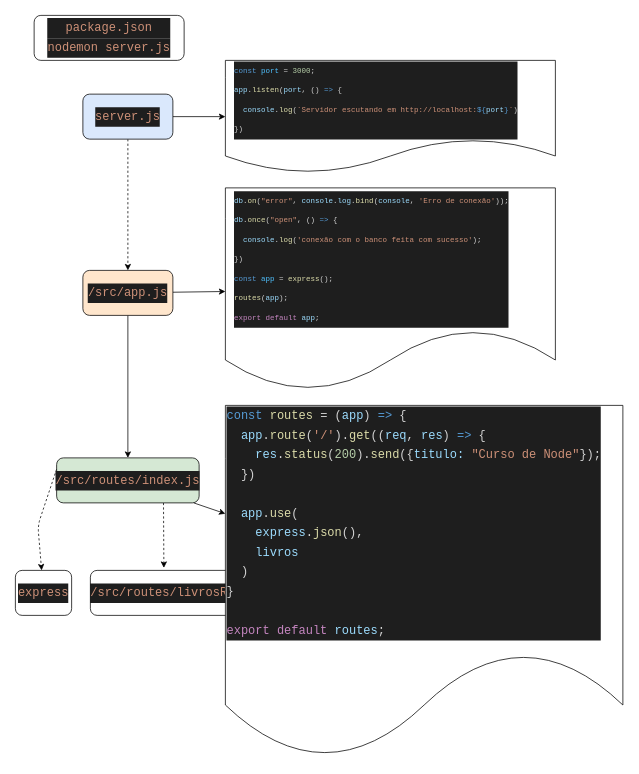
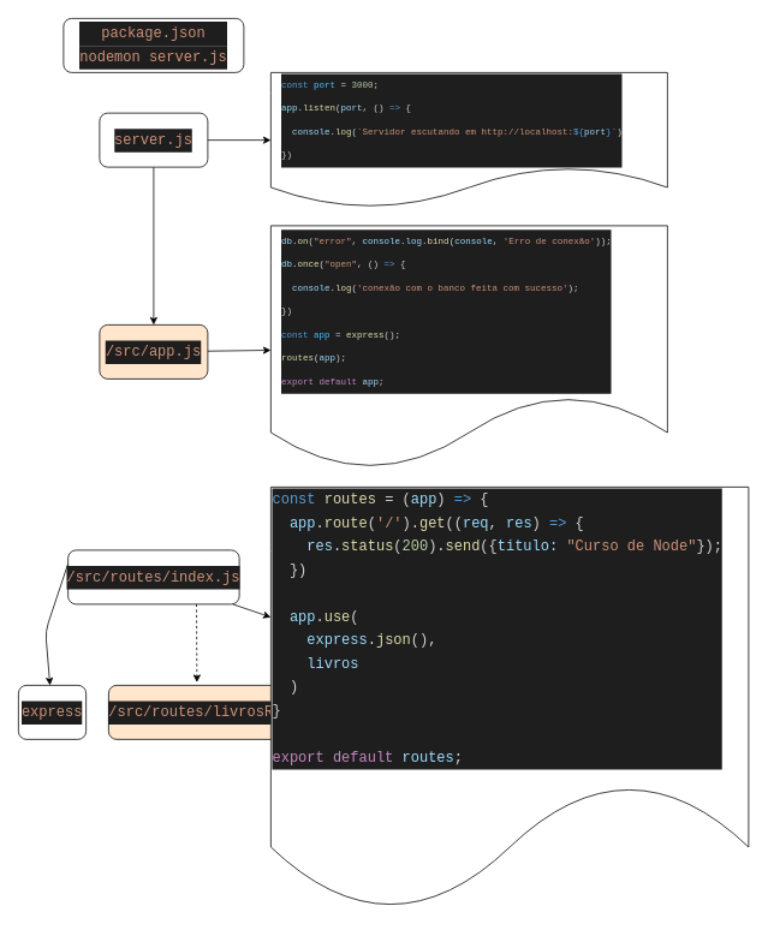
  <mxCell id="0" />
  <mxCell id="1" parent="0" />
- <mxCell id="2" value="" style="edgeStyle=none;html=1;dashed=1;" edge="1" parent="1" source="4" target="7"><mxGeometry relative="1" as="geometry" /></mxCell>
+ <mxCell id="2" value="" style="edgeStyle=none;html=1;" edge="1" parent="1" source="4" target="7"><mxGeometry relative="1" as="geometry" /></mxCell>
  <mxCell id="3" value="" style="edgeStyle=none;html=1;" edge="1" parent="1" source="4" target="9"><mxGeometry relative="1" as="geometry" /></mxCell>
- <mxCell id="4" value="&lt;div style=&quot;color: rgb(212, 212, 212); background-color: rgb(30, 30, 30); font-family: &amp;quot;JetBrains Mono&amp;quot;, Consolas, &amp;quot;Courier New&amp;quot;, monospace; font-size: 16px; line-height: 26px;&quot;&gt;&lt;span style=&quot;color: #ce9178;&quot;&gt;server.js&lt;/span&gt;&lt;/div&gt;" style="rounded=1;whiteSpace=wrap;html=1;fillColor=#dae8fc;" vertex="1" parent="1"><mxGeometry x="110" y="125" width="120" height="60" as="geometry" /></mxCell>
- <mxCell id="5" value="" style="edgeStyle=none;html=1;fontSize=10;" edge="1" parent="1" source="7" target="13"><mxGeometry relative="1" as="geometry" /></mxCell>
+ <mxCell id="4" value="&lt;div style=&quot;color: rgb(212, 212, 212); background-color: rgb(30, 30, 30); font-family: &amp;quot;JetBrains Mono&amp;quot;, Consolas, &amp;quot;Courier New&amp;quot;, monospace; font-size: 16px; line-height: 26px;&quot;&gt;&lt;span style=&quot;color: #ce9178;&quot;&gt;server.js&lt;/span&gt;&lt;/div&gt;" style="rounded=1;whiteSpace=wrap;html=1;" vertex="1" parent="1"><mxGeometry x="110" y="125" width="120" height="60" as="geometry" /></mxCell>
  <mxCell id="6" value="" style="edgeStyle=none;html=1;fontSize=10;" edge="1" parent="1" source="7" target="14"><mxGeometry relative="1" as="geometry" /></mxCell>
  <mxCell id="7" value="&lt;div style=&quot;color: rgb(212, 212, 212); background-color: rgb(30, 30, 30); font-family: &amp;quot;JetBrains Mono&amp;quot;, Consolas, &amp;quot;Courier New&amp;quot;, monospace; font-size: 16px; line-height: 26px;&quot;&gt;&lt;span style=&quot;color: #ce9178;&quot;&gt;/src/app.js&lt;/span&gt;&lt;/div&gt;" style="whiteSpace=wrap;html=1;rounded=1;fillColor=#ffe6cc;" vertex="1" parent="1"><mxGeometry x="110" y="360" width="120" height="60" as="geometry" /></mxCell>
- <mxCell id="8" value="&lt;div style=&quot;background-color: rgb(30, 30, 30); line-height: 26px;&quot;&gt;&lt;font face=&quot;JetBrains Mono, Consolas, Courier New, monospace&quot; color=&quot;#ce9178&quot;&gt;&lt;span style=&quot;font-size: 16px;&quot;&gt;package.json&lt;/span&gt;&lt;/font&gt;&lt;br&gt;&lt;/div&gt;&lt;div style=&quot;background-color: rgb(30, 30, 30); line-height: 26px;&quot;&gt;&lt;div style=&quot;color: rgb(212, 212, 212); font-family: &amp;quot;JetBrains Mono&amp;quot;, Consolas, &amp;quot;Courier New&amp;quot;, monospace; font-size: 16px; line-height: 26px;&quot;&gt;&lt;span style=&quot;color: #ce9178;&quot;&gt;nodemon server.js&lt;/span&gt;&lt;/div&gt;&lt;/div&gt;" style="rounded=1;whiteSpace=wrap;html=1;" vertex="1" parent="1"><mxGeometry x="45" y="20" width="200" height="60" as="geometry" /></mxCell>
+ <mxCell id="8" value="&lt;div style=&quot;background-color: rgb(30, 30, 30); line-height: 26px;&quot;&gt;&lt;font face=&quot;JetBrains Mono, Consolas, Courier New, monospace&quot; color=&quot;#ce9178&quot;&gt;&lt;span style=&quot;font-size: 16px;&quot;&gt;package.json&lt;/span&gt;&lt;/font&gt;&lt;br&gt;&lt;/div&gt;&lt;div style=&quot;background-color: rgb(30, 30, 30); line-height: 26px;&quot;&gt;&lt;div style=&quot;color: rgb(212, 212, 212); font-family: &amp;quot;JetBrains Mono&amp;quot;, Consolas, &amp;quot;Courier New&amp;quot;, monospace; font-size: 16px; line-height: 26px;&quot;&gt;&lt;span style=&quot;color: #ce9178;&quot;&gt;nodemon server.js&lt;/span&gt;&lt;/div&gt;&lt;/div&gt;" style="rounded=1;whiteSpace=wrap;html=1;" vertex="1" parent="1"><mxGeometry x="70" y="20" width="200" height="60" as="geometry" /></mxCell>
  <mxCell id="9" value="&lt;div style=&quot;color: rgb(212, 212, 212); background-color: rgb(30, 30, 30); font-family: &amp;quot;JetBrains Mono&amp;quot;, Consolas, &amp;quot;Courier New&amp;quot;, monospace; font-size: 10px; line-height: 26px;&quot;&gt;&lt;div style=&quot;font-size: 10px;&quot;&gt;&lt;span style=&quot;color: rgb(86, 156, 214); font-size: 10px;&quot;&gt;const&lt;/span&gt; &lt;span style=&quot;color: rgb(79, 193, 255); font-size: 10px;&quot;&gt;port&lt;/span&gt; = &lt;span style=&quot;color: rgb(181, 206, 168); font-size: 10px;&quot;&gt;3000&lt;/span&gt;;&lt;/div&gt;&lt;div style=&quot;font-size: 10px;&quot;&gt;&lt;span style=&quot;color: rgb(156, 220, 254); font-size: 10px;&quot;&gt;app&lt;/span&gt;.&lt;span style=&quot;color: rgb(220, 220, 170); font-size: 10px;&quot;&gt;listen&lt;/span&gt;(&lt;span style=&quot;color: rgb(156, 220, 254); font-size: 10px;&quot;&gt;port&lt;/span&gt;, () &lt;span style=&quot;color: rgb(86, 156, 214); font-size: 10px;&quot;&gt;=&amp;gt;&lt;/span&gt; {&lt;/div&gt;&lt;div style=&quot;font-size: 10px;&quot;&gt;&amp;nbsp; &lt;span style=&quot;color: rgb(156, 220, 254); font-size: 10px;&quot;&gt;console&lt;/span&gt;.&lt;span style=&quot;color: rgb(220, 220, 170); font-size: 10px;&quot;&gt;log&lt;/span&gt;(&lt;span style=&quot;color: rgb(206, 145, 120); font-size: 10px;&quot;&gt;`Servidor escutando em http://localhost:&lt;/span&gt;&lt;span style=&quot;color: rgb(86, 156, 214); font-size: 10px;&quot;&gt;${&lt;/span&gt;&lt;span style=&quot;color: rgb(156, 220, 254); font-size: 10px;&quot;&gt;port&lt;/span&gt;&lt;span style=&quot;color: rgb(86, 156, 214); font-size: 10px;&quot;&gt;}&lt;/span&gt;&lt;span style=&quot;color: rgb(206, 145, 120); font-size: 10px;&quot;&gt;`&lt;/span&gt;)&lt;/div&gt;&lt;div style=&quot;font-size: 10px;&quot;&gt;})&lt;/div&gt;&lt;/div&gt;" style="shape=document;whiteSpace=wrap;html=1;boundedLbl=1;rounded=1;align=left;fontSize=10;spacingLeft=10;" vertex="1" parent="1"><mxGeometry x="300" y="80" width="440" height="150" as="geometry" /></mxCell>
- <mxCell id="10" value="" style="edgeStyle=none;html=1;fontSize=10;exitX=0;exitY=0.25;exitDx=0;exitDy=0;dashed=1;" edge="1" parent="1" source="13" target="15"><mxGeometry relative="1" as="geometry"><Array as="points"><mxPoint x="50" y="700" /></Array></mxGeometry></mxCell>
+ <mxCell id="10" value="" style="edgeStyle=none;html=1;fontSize=10;exitX=0;exitY=0.25;exitDx=0;exitDy=0;" edge="1" parent="1" source="13" target="15"><mxGeometry relative="1" as="geometry"><Array as="points"><mxPoint x="50" y="700" /></Array></mxGeometry></mxCell>
  <mxCell id="11" value="" style="edgeStyle=none;html=1;fontSize=10;exitX=0.75;exitY=1;exitDx=0;exitDy=0;entryX=0.377;entryY=-0.055;entryDx=0;entryDy=0;entryPerimeter=0;dashed=1;" edge="1" parent="1" source="13" target="16"><mxGeometry relative="1" as="geometry" /></mxCell>
  <mxCell id="12" value="" style="edgeStyle=none;html=1;fontSize=10;" edge="1" parent="1" source="13" target="17"><mxGeometry relative="1" as="geometry" /></mxCell>
- <mxCell id="13" value="&lt;div style=&quot;color: rgb(212, 212, 212); background-color: rgb(30, 30, 30); font-family: &amp;quot;JetBrains Mono&amp;quot;, Consolas, &amp;quot;Courier New&amp;quot;, monospace; font-size: 16px; line-height: 26px;&quot;&gt;&lt;div style=&quot;line-height: 26px;&quot;&gt;&lt;span style=&quot;color: #ce9178;&quot;&gt;/src/routes/index.js&lt;/span&gt;&lt;/div&gt;&lt;/div&gt;" style="whiteSpace=wrap;html=1;rounded=1;fillColor=#d5e8d4;" vertex="1" parent="1"><mxGeometry x="75" y="610" width="190" height="60" as="geometry" /></mxCell>
+ <mxCell id="13" value="&lt;div style=&quot;color: rgb(212, 212, 212); background-color: rgb(30, 30, 30); font-family: &amp;quot;JetBrains Mono&amp;quot;, Consolas, &amp;quot;Courier New&amp;quot;, monospace; font-size: 16px; line-height: 26px;&quot;&gt;&lt;div style=&quot;line-height: 26px;&quot;&gt;&lt;span style=&quot;color: #ce9178;&quot;&gt;/src/routes/index.js&lt;/span&gt;&lt;/div&gt;&lt;/div&gt;" style="whiteSpace=wrap;html=1;rounded=1;" vertex="1" parent="1"><mxGeometry x="75" y="610" width="190" height="60" as="geometry" /></mxCell>
  <mxCell id="14" value="&lt;div style=&quot;color: rgb(212, 212, 212); background-color: rgb(30, 30, 30); font-family: &amp;quot;JetBrains Mono&amp;quot;, Consolas, &amp;quot;Courier New&amp;quot;, monospace; font-size: 10px; line-height: 26px;&quot;&gt;&lt;div style=&quot;font-size: 10px;&quot;&gt;&lt;span style=&quot;color: rgb(156, 220, 254); font-size: 10px;&quot;&gt;db&lt;/span&gt;.&lt;span style=&quot;color: rgb(220, 220, 170); font-size: 10px;&quot;&gt;on&lt;/span&gt;(&lt;span style=&quot;color: rgb(206, 145, 120); font-size: 10px;&quot;&gt;&quot;error&quot;&lt;/span&gt;, &lt;span style=&quot;color: rgb(156, 220, 254); font-size: 10px;&quot;&gt;console&lt;/span&gt;.&lt;span style=&quot;color: rgb(156, 220, 254); font-size: 10px;&quot;&gt;log&lt;/span&gt;.&lt;span style=&quot;color: rgb(220, 220, 170); font-size: 10px;&quot;&gt;bind&lt;/span&gt;(&lt;span style=&quot;color: rgb(156, 220, 254); font-size: 10px;&quot;&gt;console&lt;/span&gt;, &lt;span style=&quot;color: rgb(206, 145, 120); font-size: 10px;&quot;&gt;'Erro de conexão'&lt;/span&gt;));&lt;/div&gt;&lt;div style=&quot;font-size: 10px;&quot;&gt;&lt;span style=&quot;color: rgb(156, 220, 254); font-size: 10px;&quot;&gt;db&lt;/span&gt;.&lt;span style=&quot;color: rgb(220, 220, 170); font-size: 10px;&quot;&gt;once&lt;/span&gt;(&lt;span style=&quot;color: rgb(206, 145, 120); font-size: 10px;&quot;&gt;&quot;open&quot;&lt;/span&gt;, () &lt;span style=&quot;color: rgb(86, 156, 214); font-size: 10px;&quot;&gt;=&amp;gt;&lt;/span&gt; {&lt;/div&gt;&lt;div style=&quot;font-size: 10px;&quot;&gt;&amp;nbsp; &lt;span style=&quot;color: rgb(156, 220, 254); font-size: 10px;&quot;&gt;console&lt;/span&gt;.&lt;span style=&quot;color: rgb(220, 220, 170); font-size: 10px;&quot;&gt;log&lt;/span&gt;(&lt;span style=&quot;color: rgb(206, 145, 120); font-size: 10px;&quot;&gt;'conexão com o banco feita com sucesso'&lt;/span&gt;);&lt;/div&gt;&lt;div style=&quot;font-size: 10px;&quot;&gt;})&lt;/div&gt;&lt;div style=&quot;font-size: 10px;&quot;&gt;&lt;span style=&quot;color: rgb(86, 156, 214);&quot;&gt;const&lt;/span&gt; &lt;span style=&quot;color: rgb(79, 193, 255);&quot;&gt;app&lt;/span&gt; = &lt;span style=&quot;color: rgb(220, 220, 170);&quot;&gt;express&lt;/span&gt;();&lt;/div&gt;&lt;div style=&quot;font-size: 10px;&quot;&gt;&lt;span style=&quot;color: rgb(220, 220, 170); font-size: 10px;&quot;&gt;routes&lt;/span&gt;(&lt;span style=&quot;color: rgb(156, 220, 254); font-size: 10px;&quot;&gt;app&lt;/span&gt;);&lt;/div&gt;&lt;div style=&quot;font-size: 10px;&quot;&gt;&lt;span style=&quot;color: rgb(197, 134, 192); font-size: 10px;&quot;&gt;export&lt;/span&gt; &lt;span style=&quot;color: rgb(197, 134, 192); font-size: 10px;&quot;&gt;default&lt;/span&gt; &lt;span style=&quot;color: rgb(156, 220, 254); font-size: 10px;&quot;&gt;app&lt;/span&gt;;&lt;/div&gt;&lt;/div&gt;" style="shape=document;whiteSpace=wrap;html=1;boundedLbl=1;rounded=1;align=left;fontSize=10;spacingLeft=10;shadow=0;" vertex="1" parent="1"><mxGeometry x="300" y="250" width="440" height="270" as="geometry" /></mxCell>
  <mxCell id="15" value="&lt;div style=&quot;color: rgb(212, 212, 212); background-color: rgb(30, 30, 30); font-family: &amp;quot;JetBrains Mono&amp;quot;, Consolas, &amp;quot;Courier New&amp;quot;, monospace; font-size: 16px; line-height: 26px;&quot;&gt;&lt;div style=&quot;line-height: 26px;&quot;&gt;&lt;span style=&quot;color: #ce9178;&quot;&gt;express&lt;/span&gt;&lt;/div&gt;&lt;/div&gt;" style="whiteSpace=wrap;html=1;rounded=1;" vertex="1" parent="1"><mxGeometry x="20" y="760" width="75" height="60" as="geometry" /></mxCell>
- <mxCell id="16" value="&lt;div style=&quot;background-color: rgb(30, 30, 30); line-height: 26px; font-size: 16px; font-family: &amp;quot;JetBrains Mono&amp;quot;, Consolas, &amp;quot;Courier New&amp;quot;, monospace; color: rgb(212, 212, 212);&quot;&gt;&lt;div style=&quot;line-height: 26px;&quot;&gt;&lt;span style=&quot;color: #ce9178;&quot;&gt;/src/routes/&lt;/span&gt;&lt;span style=&quot;color: rgb(206, 145, 120);&quot;&gt;livrosRoutes.js&lt;/span&gt;&lt;br&gt;&lt;/div&gt;&lt;/div&gt;" style="whiteSpace=wrap;html=1;rounded=1;" vertex="1" parent="1"><mxGeometry x="120" y="760" width="260" height="60" as="geometry" /></mxCell>
+ <mxCell id="16" value="&lt;div style=&quot;background-color: rgb(30, 30, 30); line-height: 26px; font-size: 16px; font-family: &amp;quot;JetBrains Mono&amp;quot;, Consolas, &amp;quot;Courier New&amp;quot;, monospace; color: rgb(212, 212, 212);&quot;&gt;&lt;div style=&quot;line-height: 26px;&quot;&gt;&lt;span style=&quot;color: #ce9178;&quot;&gt;/src/routes/&lt;/span&gt;&lt;span style=&quot;color: rgb(206, 145, 120);&quot;&gt;livrosRoutes.js&lt;/span&gt;&lt;br&gt;&lt;/div&gt;&lt;/div&gt;" style="whiteSpace=wrap;html=1;rounded=1;fillColor=#ffe6cc;" vertex="1" parent="1"><mxGeometry x="120" y="760" width="260" height="60" as="geometry" /></mxCell>
  <mxCell id="17" value="&#10;&lt;div style=&quot;color: rgb(212, 212, 212); background-color: rgb(30, 30, 30); font-family: &amp;quot;JetBrains Mono&amp;quot;, Consolas, &amp;quot;Courier New&amp;quot;, monospace; font-weight: normal; font-size: 16px; line-height: 26px;&quot;&gt;&lt;div&gt;&lt;span style=&quot;color: #569cd6;&quot;&gt;const&lt;/span&gt;&lt;span style=&quot;color: #d4d4d4;&quot;&gt; &lt;/span&gt;&lt;span style=&quot;color: #dcdcaa;&quot;&gt;routes&lt;/span&gt;&lt;span style=&quot;color: #d4d4d4;&quot;&gt; = (&lt;/span&gt;&lt;span style=&quot;color: #9cdcfe;&quot;&gt;app&lt;/span&gt;&lt;span style=&quot;color: #d4d4d4;&quot;&gt;) &lt;/span&gt;&lt;span style=&quot;color: #569cd6;&quot;&gt;=&amp;gt;&lt;/span&gt;&lt;span style=&quot;color: #d4d4d4;&quot;&gt; {&lt;/span&gt;&lt;/div&gt;&lt;div&gt;&lt;span style=&quot;color: #d4d4d4;&quot;&gt;&amp;nbsp; &lt;/span&gt;&lt;span style=&quot;color: #9cdcfe;&quot;&gt;app&lt;/span&gt;&lt;span style=&quot;color: #d4d4d4;&quot;&gt;.&lt;/span&gt;&lt;span style=&quot;color: #dcdcaa;&quot;&gt;route&lt;/span&gt;&lt;span style=&quot;color: #d4d4d4;&quot;&gt;(&lt;/span&gt;&lt;span style=&quot;color: #ce9178;&quot;&gt;'/'&lt;/span&gt;&lt;span style=&quot;color: #d4d4d4;&quot;&gt;).&lt;/span&gt;&lt;span style=&quot;color: #dcdcaa;&quot;&gt;get&lt;/span&gt;&lt;span style=&quot;color: #d4d4d4;&quot;&gt;((&lt;/span&gt;&lt;span style=&quot;color: #9cdcfe;&quot;&gt;req&lt;/span&gt;&lt;span style=&quot;color: #d4d4d4;&quot;&gt;, &lt;/span&gt;&lt;span style=&quot;color: #9cdcfe;&quot;&gt;res&lt;/span&gt;&lt;span style=&quot;color: #d4d4d4;&quot;&gt;) &lt;/span&gt;&lt;span style=&quot;color: #569cd6;&quot;&gt;=&amp;gt;&lt;/span&gt;&lt;span style=&quot;color: #d4d4d4;&quot;&gt; {&lt;/span&gt;&lt;/div&gt;&lt;div&gt;&lt;span style=&quot;color: #d4d4d4;&quot;&gt;&amp;nbsp; &amp;nbsp; &lt;/span&gt;&lt;span style=&quot;color: #9cdcfe;&quot;&gt;res&lt;/span&gt;&lt;span style=&quot;color: #d4d4d4;&quot;&gt;.&lt;/span&gt;&lt;span style=&quot;color: #dcdcaa;&quot;&gt;status&lt;/span&gt;&lt;span style=&quot;color: #d4d4d4;&quot;&gt;(&lt;/span&gt;&lt;span style=&quot;color: #b5cea8;&quot;&gt;200&lt;/span&gt;&lt;span style=&quot;color: #d4d4d4;&quot;&gt;).&lt;/span&gt;&lt;span style=&quot;color: #dcdcaa;&quot;&gt;send&lt;/span&gt;&lt;span style=&quot;color: #d4d4d4;&quot;&gt;({&lt;/span&gt;&lt;span style=&quot;color: #9cdcfe;&quot;&gt;titulo:&lt;/span&gt;&lt;span style=&quot;color: #d4d4d4;&quot;&gt; &lt;/span&gt;&lt;span style=&quot;color: #ce9178;&quot;&gt;&quot;Curso de Node&quot;&lt;/span&gt;&lt;span style=&quot;color: #d4d4d4;&quot;&gt;});&lt;/span&gt;&lt;/div&gt;&lt;div&gt;&lt;span style=&quot;color: #d4d4d4;&quot;&gt;&amp;nbsp; })&lt;/span&gt;&lt;/div&gt;&lt;br&gt;&lt;div&gt;&lt;span style=&quot;color: #d4d4d4;&quot;&gt;&amp;nbsp; &lt;/span&gt;&lt;span style=&quot;color: #9cdcfe;&quot;&gt;app&lt;/span&gt;&lt;span style=&quot;color: #d4d4d4;&quot;&gt;.&lt;/span&gt;&lt;span style=&quot;color: #dcdcaa;&quot;&gt;use&lt;/span&gt;&lt;span style=&quot;color: #d4d4d4;&quot;&gt;(&lt;/span&gt;&lt;/div&gt;&lt;div&gt;&lt;span style=&quot;color: #d4d4d4;&quot;&gt;&amp;nbsp; &amp;nbsp; &lt;/span&gt;&lt;span style=&quot;color: #9cdcfe;&quot;&gt;express&lt;/span&gt;&lt;span style=&quot;color: #d4d4d4;&quot;&gt;.&lt;/span&gt;&lt;span style=&quot;color: #dcdcaa;&quot;&gt;json&lt;/span&gt;&lt;span style=&quot;color: #d4d4d4;&quot;&gt;(),&lt;/span&gt;&lt;/div&gt;&lt;div&gt;&lt;span style=&quot;color: #d4d4d4;&quot;&gt;&amp;nbsp; &amp;nbsp; &lt;/span&gt;&lt;span style=&quot;color: #9cdcfe;&quot;&gt;livros&lt;/span&gt;&lt;/div&gt;&lt;div&gt;&lt;span style=&quot;color: #d4d4d4;&quot;&gt;&amp;nbsp; )&lt;/span&gt;&lt;/div&gt;&lt;div&gt;&lt;span style=&quot;color: #d4d4d4;&quot;&gt;}&lt;/span&gt;&lt;/div&gt;&lt;br&gt;&lt;div&gt;&lt;span style=&quot;color: #c586c0;&quot;&gt;export&lt;/span&gt;&lt;span style=&quot;color: #d4d4d4;&quot;&gt; &lt;/span&gt;&lt;span style=&quot;color: #c586c0;&quot;&gt;default&lt;/span&gt;&lt;span style=&quot;color: #d4d4d4;&quot;&gt; &lt;/span&gt;&lt;span style=&quot;color: #9cdcfe;&quot;&gt;routes&lt;/span&gt;&lt;span style=&quot;color: #d4d4d4;&quot;&gt;;&lt;/span&gt;&lt;/div&gt;&lt;/div&gt;&#10;&#10;" style="shape=document;whiteSpace=wrap;html=1;boundedLbl=1;rounded=1;align=left;" vertex="1" parent="1"><mxGeometry x="300" y="540" width="530" height="470" as="geometry" /></mxCell>
